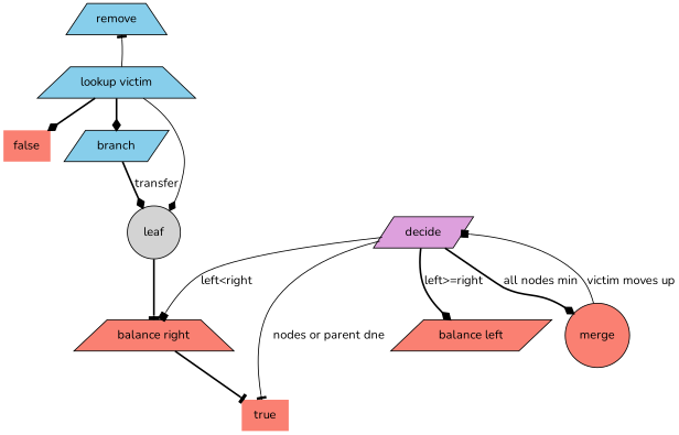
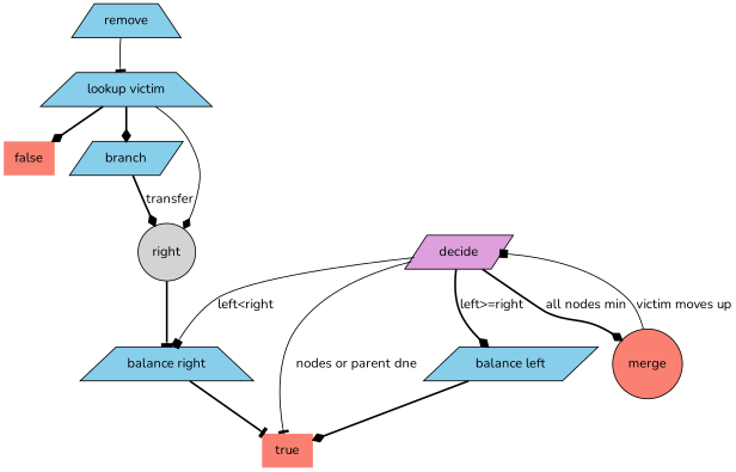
  digraph {
    fontname=Nunito
    node [fillcolor=skyblue fontname=Nunito shape=trapezium style=filled]
    edge [arrowhead=diamond fontname=Nunito style=bold]
    remove [style="none,filled"]
    n2 [label="lookup victim"]
    false [fillcolor=salmon shape=none style="none,filled"]
    branch [shape=parallelogram]
-   leaf [fillcolor=lightgrey shape=circle]
-   n6 [fillcolor=salmon label="balance right"]
+   leaf [fillcolor=lightgrey shape=circle label=right]
+   n6 [label="balance right"]
    decide [fillcolor=plum shape=parallelogram]
    true [fillcolor=salmon shape=none style="none,filled"]
-   n9 [fillcolor=salmon label="balance left" shape=parallelogram]
+   n9 [label="balance left" shape=parallelogram]
    merge [fillcolor=salmon shape=circle]
-   n2 -> remove [arrowhead=tee style=solid]
+   remove -> n2 [arrowhead=tee style=solid]
    n2 -> false
    n2 -> branch
    n2 -> leaf [style=solid]
    branch -> leaf [label=transfer]
    leaf -> n6 [arrowhead=tee]
    n6 -> true [arrowhead=tee]
    decide -> n6 [arrowhead=box label="left<right" style=solid]
    decide -> true [arrowhead=tee label="nodes or parent dne" style=solid]
    decide -> n9 [label="left>=right"]
    decide -> merge [label="all nodes min"]
+   n9 -> true
    merge -> decide [arrowhead=box label="victim moves up" style=solid]
  }
